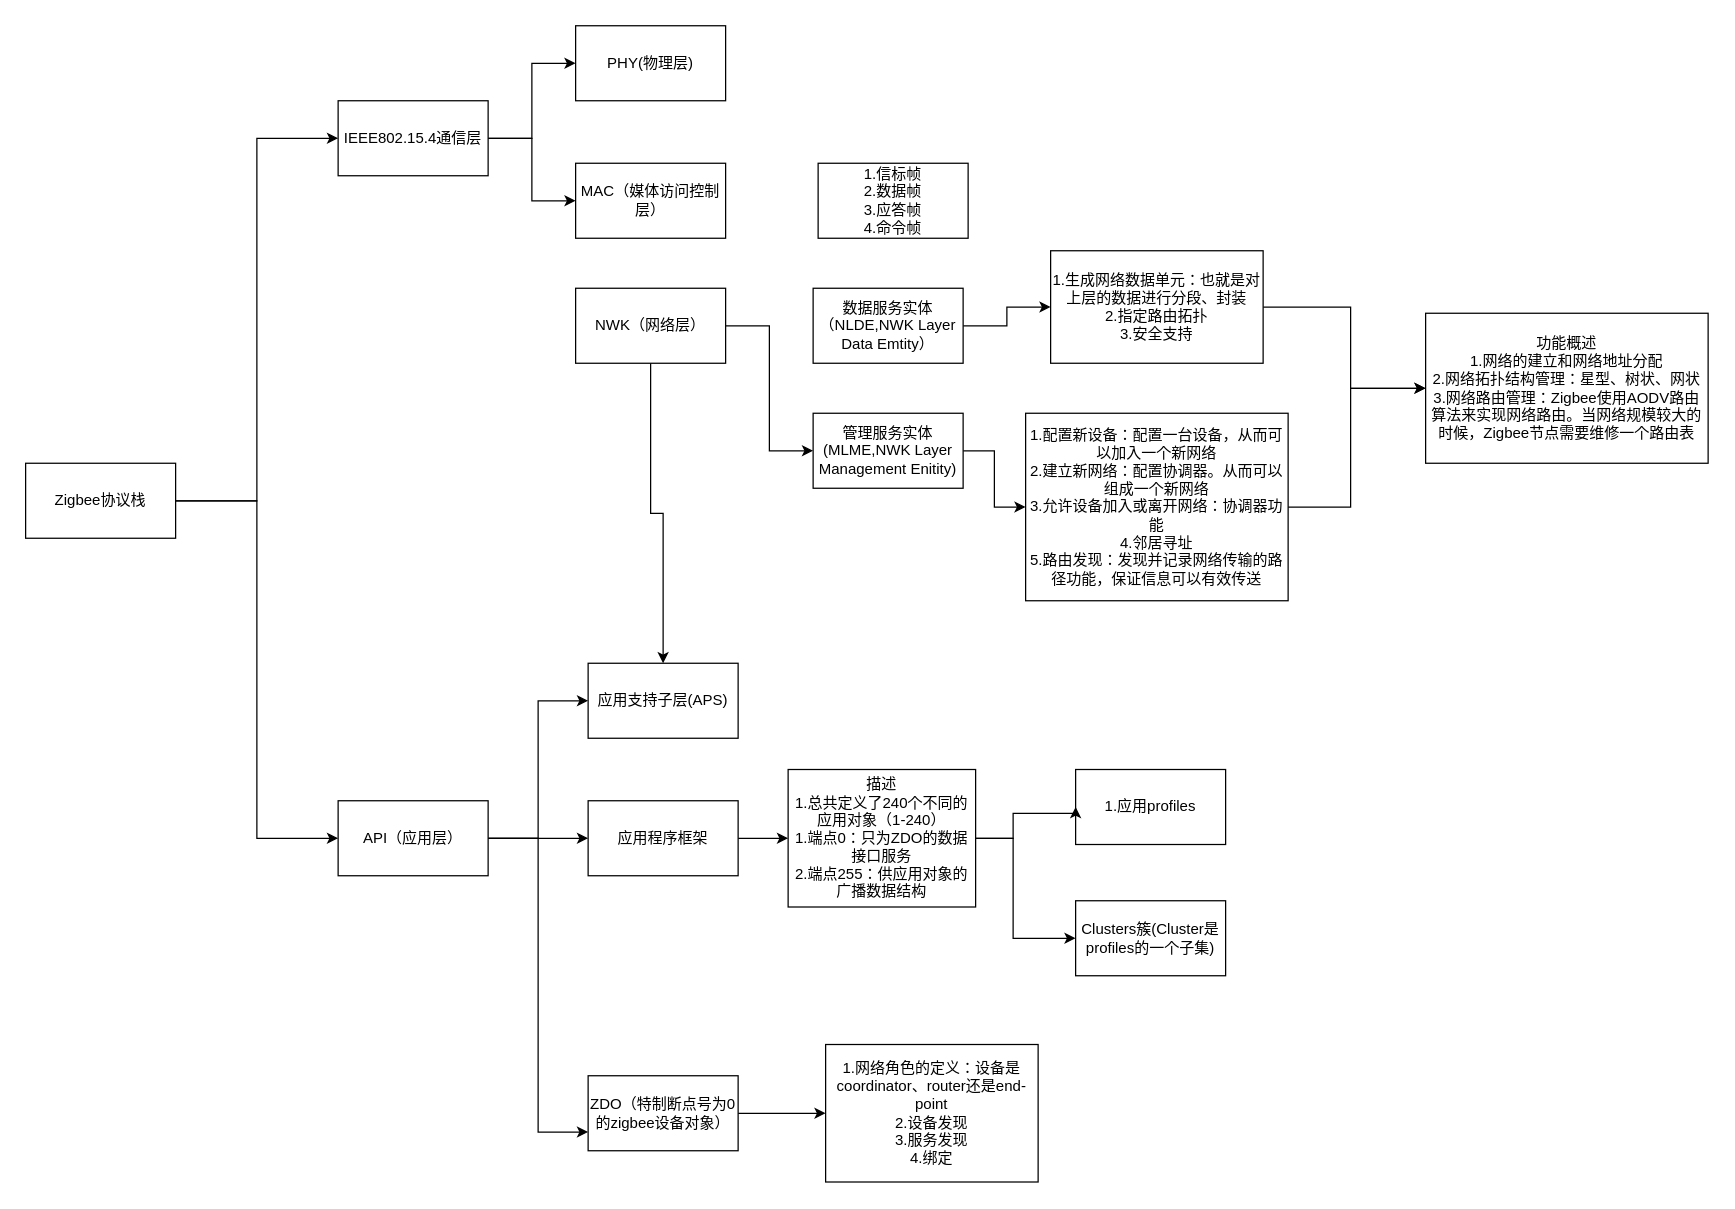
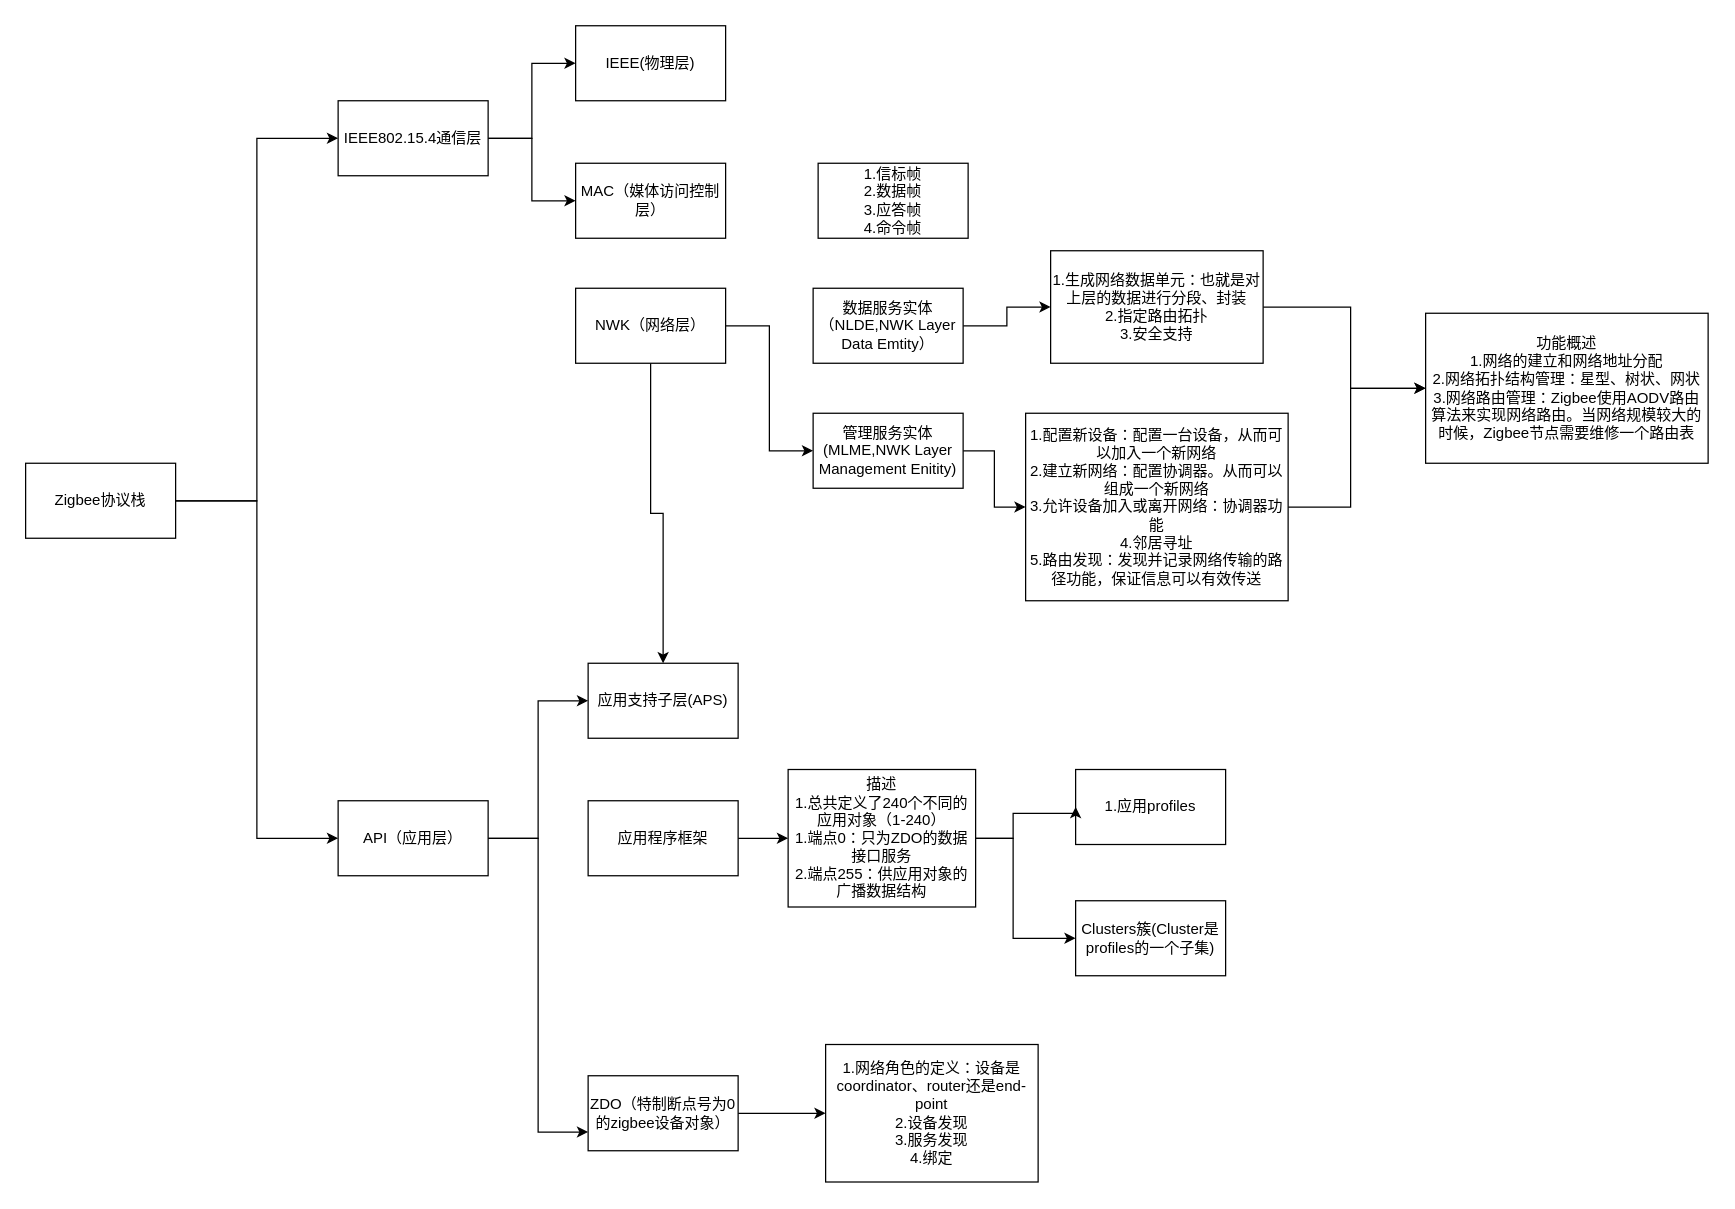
  <mxCell id="0" />
  <mxCell id="1" parent="0" />
  <mxCell id="2" style="edgeStyle=orthogonalEdgeStyle;rounded=0;orthogonalLoop=1;jettySize=auto;html=1;entryX=0;entryY=0.5;entryDx=0;entryDy=0;" edge="1" parent="1" source="4" target="5"><mxGeometry relative="1" as="geometry" /></mxCell>
  <mxCell id="3" style="edgeStyle=orthogonalEdgeStyle;rounded=0;orthogonalLoop=1;jettySize=auto;html=1;entryX=0;entryY=0.5;entryDx=0;entryDy=0;" edge="1" parent="1" source="4" target="6"><mxGeometry relative="1" as="geometry" /></mxCell>
  <mxCell id="4" value="IEEE802.15.4通信层" style="rounded=0;whiteSpace=wrap;html=1;" vertex="1" parent="1"><mxGeometry x="270" y="80" width="120" height="60" as="geometry" /></mxCell>
- <mxCell id="5" value="PHY(物理层)" style="rounded=0;whiteSpace=wrap;html=1;" vertex="1" parent="1"><mxGeometry x="460" y="20" width="120" height="60" as="geometry" /></mxCell>
+ <mxCell id="5" value="IEEE(物理层)" style="rounded=0;whiteSpace=wrap;html=1;" vertex="1" parent="1"><mxGeometry x="460" y="20" width="120" height="60" as="geometry" /></mxCell>
  <mxCell id="6" value="MAC（媒体访问控制层）" style="rounded=0;whiteSpace=wrap;html=1;" vertex="1" parent="1"><mxGeometry x="460" y="130" width="120" height="60" as="geometry" /></mxCell>
  <mxCell id="7" style="edgeStyle=orthogonalEdgeStyle;rounded=0;orthogonalLoop=1;jettySize=auto;html=1;" edge="1" parent="1" source="9" target="24"><mxGeometry relative="1" as="geometry" /></mxCell>
  <mxCell id="8" style="edgeStyle=orthogonalEdgeStyle;rounded=0;orthogonalLoop=1;jettySize=auto;html=1;entryX=0;entryY=0.5;entryDx=0;entryDy=0;" edge="1" parent="1" source="9" target="19"><mxGeometry relative="1" as="geometry" /></mxCell>
  <mxCell id="9" value="NWK（网络层）" style="rounded=0;whiteSpace=wrap;html=1;" vertex="1" parent="1"><mxGeometry x="460" y="230" width="120" height="60" as="geometry" /></mxCell>
  <mxCell id="10" style="edgeStyle=orthogonalEdgeStyle;rounded=0;orthogonalLoop=1;jettySize=auto;html=1;entryX=0;entryY=0.5;entryDx=0;entryDy=0;" edge="1" parent="1" source="13" target="24"><mxGeometry relative="1" as="geometry" /></mxCell>
- <mxCell id="11" style="edgeStyle=orthogonalEdgeStyle;rounded=0;orthogonalLoop=1;jettySize=auto;html=1;entryX=0;entryY=0.5;entryDx=0;entryDy=0;" edge="1" parent="1" source="13" target="26"><mxGeometry relative="1" as="geometry" /></mxCell>
  <mxCell id="12" style="edgeStyle=orthogonalEdgeStyle;rounded=0;orthogonalLoop=1;jettySize=auto;html=1;entryX=0;entryY=0.75;entryDx=0;entryDy=0;" edge="1" parent="1" source="13" target="28"><mxGeometry relative="1" as="geometry" /></mxCell>
  <mxCell id="13" value="API（应用层）" style="rounded=0;whiteSpace=wrap;html=1;" vertex="1" parent="1"><mxGeometry x="270" y="640" width="120" height="60" as="geometry" /></mxCell>
  <mxCell id="14" value="1.信标帧&lt;br&gt;2.数据帧&lt;br&gt;3.应答帧&lt;br&gt;4.命令帧" style="rounded=0;whiteSpace=wrap;html=1;" vertex="1" parent="1"><mxGeometry x="654" y="130" width="120" height="60" as="geometry" /></mxCell>
  <mxCell id="15" value="功能概述&lt;br&gt;1.网络的建立和网络地址分配&lt;br&gt;2.网络拓扑结构管理：星型、树状、网状&lt;br&gt;3.网络路由管理：Zigbee使用AODV路由算法来实现网络路由。当网络规模较大的时候，Zigbee节点需要维修一个路由表" style="rounded=0;whiteSpace=wrap;html=1;" vertex="1" parent="1"><mxGeometry x="1140" y="250" width="226" height="120" as="geometry" /></mxCell>
  <mxCell id="16" style="edgeStyle=orthogonalEdgeStyle;rounded=0;orthogonalLoop=1;jettySize=auto;html=1;entryX=0;entryY=0.5;entryDx=0;entryDy=0;" edge="1" parent="1" source="17" target="21"><mxGeometry relative="1" as="geometry" /></mxCell>
  <mxCell id="17" value="数据服务实体（NLDE,NWK Layer Data Emtity）" style="rounded=0;whiteSpace=wrap;html=1;" vertex="1" parent="1"><mxGeometry x="650" y="230" width="120" height="60" as="geometry" /></mxCell>
  <mxCell id="18" style="edgeStyle=orthogonalEdgeStyle;rounded=0;orthogonalLoop=1;jettySize=auto;html=1;entryX=0;entryY=0.5;entryDx=0;entryDy=0;" edge="1" parent="1" source="19" target="23"><mxGeometry relative="1" as="geometry" /></mxCell>
  <mxCell id="19" value="管理服务实体(MLME,NWK Layer Management Enitity)" style="rounded=0;whiteSpace=wrap;html=1;" vertex="1" parent="1"><mxGeometry x="650" y="330" width="120" height="60" as="geometry" /></mxCell>
  <mxCell id="20" style="edgeStyle=orthogonalEdgeStyle;rounded=0;orthogonalLoop=1;jettySize=auto;html=1;" edge="1" parent="1" source="21" target="15"><mxGeometry relative="1" as="geometry"><Array as="points"><mxPoint x="1080" y="245" /><mxPoint x="1080" y="310" /></Array></mxGeometry></mxCell>
  <mxCell id="21" value="1.生成网络数据单元：也就是对上层的数据进行分段、封装&lt;br&gt;2.指定路由拓扑&lt;br&gt;3.安全支持" style="rounded=0;whiteSpace=wrap;html=1;" vertex="1" parent="1"><mxGeometry x="840" y="200" width="170" height="90" as="geometry" /></mxCell>
  <mxCell id="22" style="edgeStyle=orthogonalEdgeStyle;rounded=0;orthogonalLoop=1;jettySize=auto;html=1;entryX=0;entryY=0.5;entryDx=0;entryDy=0;" edge="1" parent="1" source="23" target="15"><mxGeometry relative="1" as="geometry"><Array as="points"><mxPoint x="1080" y="405" /><mxPoint x="1080" y="310" /></Array></mxGeometry></mxCell>
  <mxCell id="23" value="1.配置新设备：配置一台设备，从而可以加入一个新网络&lt;br&gt;2.建立新网络：配置协调器。从而可以组成一个新网络&lt;br&gt;3.允许设备加入或离开网络：协调器功能&lt;br&gt;4.邻居寻址&lt;br&gt;5.路由发现：发现并记录网络传输的路径功能，保证信息可以有效传送" style="rounded=0;whiteSpace=wrap;html=1;" vertex="1" parent="1"><mxGeometry x="820" y="330" width="210" height="150" as="geometry" /></mxCell>
  <mxCell id="24" value="应用支持子层(APS)" style="rounded=0;whiteSpace=wrap;html=1;" vertex="1" parent="1"><mxGeometry x="470" y="530" width="120" height="60" as="geometry" /></mxCell>
  <mxCell id="25" value="" style="edgeStyle=orthogonalEdgeStyle;rounded=0;orthogonalLoop=1;jettySize=auto;html=1;" edge="1" parent="1" source="26" target="34"><mxGeometry relative="1" as="geometry" /></mxCell>
  <mxCell id="26" value="应用程序框架" style="rounded=0;whiteSpace=wrap;html=1;" vertex="1" parent="1"><mxGeometry x="470" y="640" width="120" height="60" as="geometry" /></mxCell>
  <mxCell id="27" style="edgeStyle=orthogonalEdgeStyle;rounded=0;orthogonalLoop=1;jettySize=auto;html=1;entryX=0;entryY=0.5;entryDx=0;entryDy=0;" edge="1" parent="1" source="28" target="29"><mxGeometry relative="1" as="geometry" /></mxCell>
  <mxCell id="28" value="ZDO（特制断点号为0的zigbee设备对象）" style="rounded=0;whiteSpace=wrap;html=1;" vertex="1" parent="1"><mxGeometry x="470" y="860" width="120" height="60" as="geometry" /></mxCell>
  <mxCell id="29" value="1.网络角色的定义：设备是coordinator、router还是end-point&lt;br&gt;2.设备发现&lt;br&gt;3.服务发现&lt;br&gt;4.绑定" style="rounded=0;whiteSpace=wrap;html=1;" vertex="1" parent="1"><mxGeometry x="660" y="835" width="170" height="110" as="geometry" /></mxCell>
  <mxCell id="30" value="1.应用profiles" style="rounded=0;whiteSpace=wrap;html=1;" vertex="1" parent="1"><mxGeometry x="860" y="615" width="120" height="60" as="geometry" /></mxCell>
  <mxCell id="31" value="Clusters簇(Cluster是profiles的一个子集)" style="rounded=0;whiteSpace=wrap;html=1;" vertex="1" parent="1"><mxGeometry x="860" y="720" width="120" height="60" as="geometry" /></mxCell>
  <mxCell id="32" style="edgeStyle=orthogonalEdgeStyle;rounded=0;orthogonalLoop=1;jettySize=auto;html=1;entryX=0;entryY=0.5;entryDx=0;entryDy=0;" edge="1" parent="1" source="34" target="30"><mxGeometry relative="1" as="geometry"><Array as="points"><mxPoint x="810" y="670" /><mxPoint x="810" y="650" /></Array></mxGeometry></mxCell>
  <mxCell id="33" style="edgeStyle=orthogonalEdgeStyle;rounded=0;orthogonalLoop=1;jettySize=auto;html=1;entryX=0;entryY=0.5;entryDx=0;entryDy=0;" edge="1" parent="1" source="34" target="31"><mxGeometry relative="1" as="geometry"><Array as="points"><mxPoint x="810" y="670" /><mxPoint x="810" y="750" /></Array></mxGeometry></mxCell>
  <mxCell id="34" value="描述&lt;br&gt;1.总共定义了240个不同的应用对象（1-240）&lt;br&gt;1.端点0：只为ZDO的数据接口服务&lt;br&gt;2.端点255：供应用对象的广播数据结构" style="whiteSpace=wrap;html=1;rounded=0;" vertex="1" parent="1"><mxGeometry x="630" y="615" width="150" height="110" as="geometry" /></mxCell>
  <mxCell id="35" style="edgeStyle=orthogonalEdgeStyle;rounded=0;orthogonalLoop=1;jettySize=auto;html=1;entryX=0;entryY=0.5;entryDx=0;entryDy=0;" edge="1" parent="1" source="37" target="4"><mxGeometry relative="1" as="geometry" /></mxCell>
  <mxCell id="36" style="edgeStyle=orthogonalEdgeStyle;rounded=0;orthogonalLoop=1;jettySize=auto;html=1;entryX=0;entryY=0.5;entryDx=0;entryDy=0;" edge="1" parent="1" source="37" target="13"><mxGeometry relative="1" as="geometry" /></mxCell>
  <mxCell id="37" value="Zigbee协议栈" style="rounded=0;whiteSpace=wrap;html=1;" vertex="1" parent="1"><mxGeometry x="20" y="370" width="120" height="60" as="geometry" /></mxCell>
